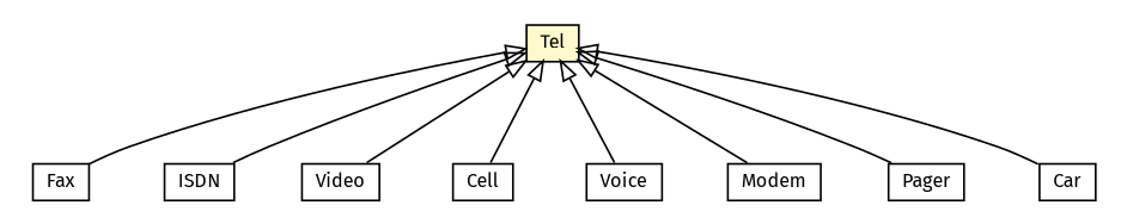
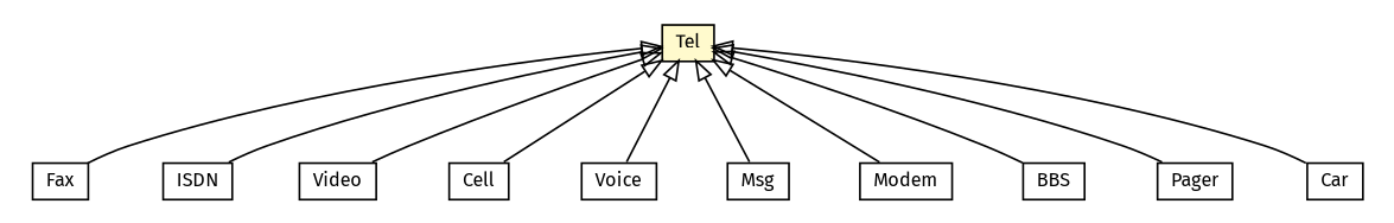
  digraph {
    fontname="Fira Sans"
    nodesep=0.25
    ranksep=0.5
    node [fontcolor=black fontname="Fira Sans" fontsize=10.0 shape=plaintext]
    edge [arrowtail=empty dir=back fontname="Fira Sans" fontsize=10 headport=p labelfontname=Helvetica labelfontsize=10 tailport=p]
    n1 [label=<<table title="org.universAAL.ontology.vcard.Tel" border="0" cellborder="1" cellspacing="0" cellpadding="2" port="p" bgcolor="lemonChiffon" href="./Tel.html"> 		<tr><td><table border="0" cellspacing="0" cellpadding="1"> <tr><td align="center" balign="center"> Tel </td></tr> 		</table></td></tr> 		</table>>]
    n2 [label=<<table title="org.universAAL.ontology.vcard.Fax" border="0" cellborder="1" cellspacing="0" cellpadding="2" port="p" href="./Fax.html"> 		<tr><td><table border="0" cellspacing="0" cellpadding="1"> <tr><td align="center" balign="center"> Fax </td></tr> 		</table></td></tr> 		</table>>]
    n3 [label=<<table title="org.universAAL.ontology.vcard.ISDN" border="0" cellborder="1" cellspacing="0" cellpadding="2" port="p" href="./ISDN.html"> 		<tr><td><table border="0" cellspacing="0" cellpadding="1"> <tr><td align="center" balign="center"> ISDN </td></tr> 		</table></td></tr> 		</table>>]
    n4 [label=<<table title="org.universAAL.ontology.vcard.Video" border="0" cellborder="1" cellspacing="0" cellpadding="2" port="p" href="./Video.html"> 		<tr><td><table border="0" cellspacing="0" cellpadding="1"> <tr><td align="center" balign="center"> Video </td></tr> 		</table></td></tr> 		</table>>]
    n5 [label=<<table title="org.universAAL.ontology.vcard.Cell" border="0" cellborder="1" cellspacing="0" cellpadding="2" port="p" href="./Cell.html"> 		<tr><td><table border="0" cellspacing="0" cellpadding="1"> <tr><td align="center" balign="center"> Cell </td></tr> 		</table></td></tr> 		</table>>]
    n6 [label=<<table title="org.universAAL.ontology.vcard.Voice" border="0" cellborder="1" cellspacing="0" cellpadding="2" port="p" href="./Voice.html"> 		<tr><td><table border="0" cellspacing="0" cellpadding="1"> <tr><td align="center" balign="center"> Voice </td></tr> 		</table></td></tr> 		</table>>]
+   n7 [label=<<table title="org.universAAL.ontology.vcard.Msg" border="0" cellborder="1" cellspacing="0" cellpadding="2" port="p" href="./Msg.html"> 		<tr><td><table border="0" cellspacing="0" cellpadding="1"> <tr><td align="center" balign="center"> Msg </td></tr> 		</table></td></tr> 		</table>>]
    n8 [label=<<table title="org.universAAL.ontology.vcard.Modem" border="0" cellborder="1" cellspacing="0" cellpadding="2" port="p" href="./Modem.html"> 		<tr><td><table border="0" cellspacing="0" cellpadding="1"> <tr><td align="center" balign="center"> Modem </td></tr> 		</table></td></tr> 		</table>>]
+   n9 [label=<<table title="org.universAAL.ontology.vcard.BBS" border="0" cellborder="1" cellspacing="0" cellpadding="2" port="p" href="./BBS.html"> 		<tr><td><table border="0" cellspacing="0" cellpadding="1"> <tr><td align="center" balign="center"> BBS </td></tr> 		</table></td></tr> 		</table>>]
    n10 [label=<<table title="org.universAAL.ontology.vcard.Pager" border="0" cellborder="1" cellspacing="0" cellpadding="2" port="p" href="./Pager.html"> 		<tr><td><table border="0" cellspacing="0" cellpadding="1"> <tr><td align="center" balign="center"> Pager </td></tr> 		</table></td></tr> 		</table>>]
    n11 [label=<<table title="org.universAAL.ontology.vcard.Car" border="0" cellborder="1" cellspacing="0" cellpadding="2" port="p" href="./Car.html"> 		<tr><td><table border="0" cellspacing="0" cellpadding="1"> <tr><td align="center" balign="center"> Car </td></tr> 		</table></td></tr> 		</table>>]
    n1 -> n2
    n1 -> n3
    n1 -> n4
    n1 -> n5
    n1 -> n6
+   n1 -> n7
    n1 -> n8
+   n1 -> n9
    n1 -> n10
    n1 -> n11
  }
